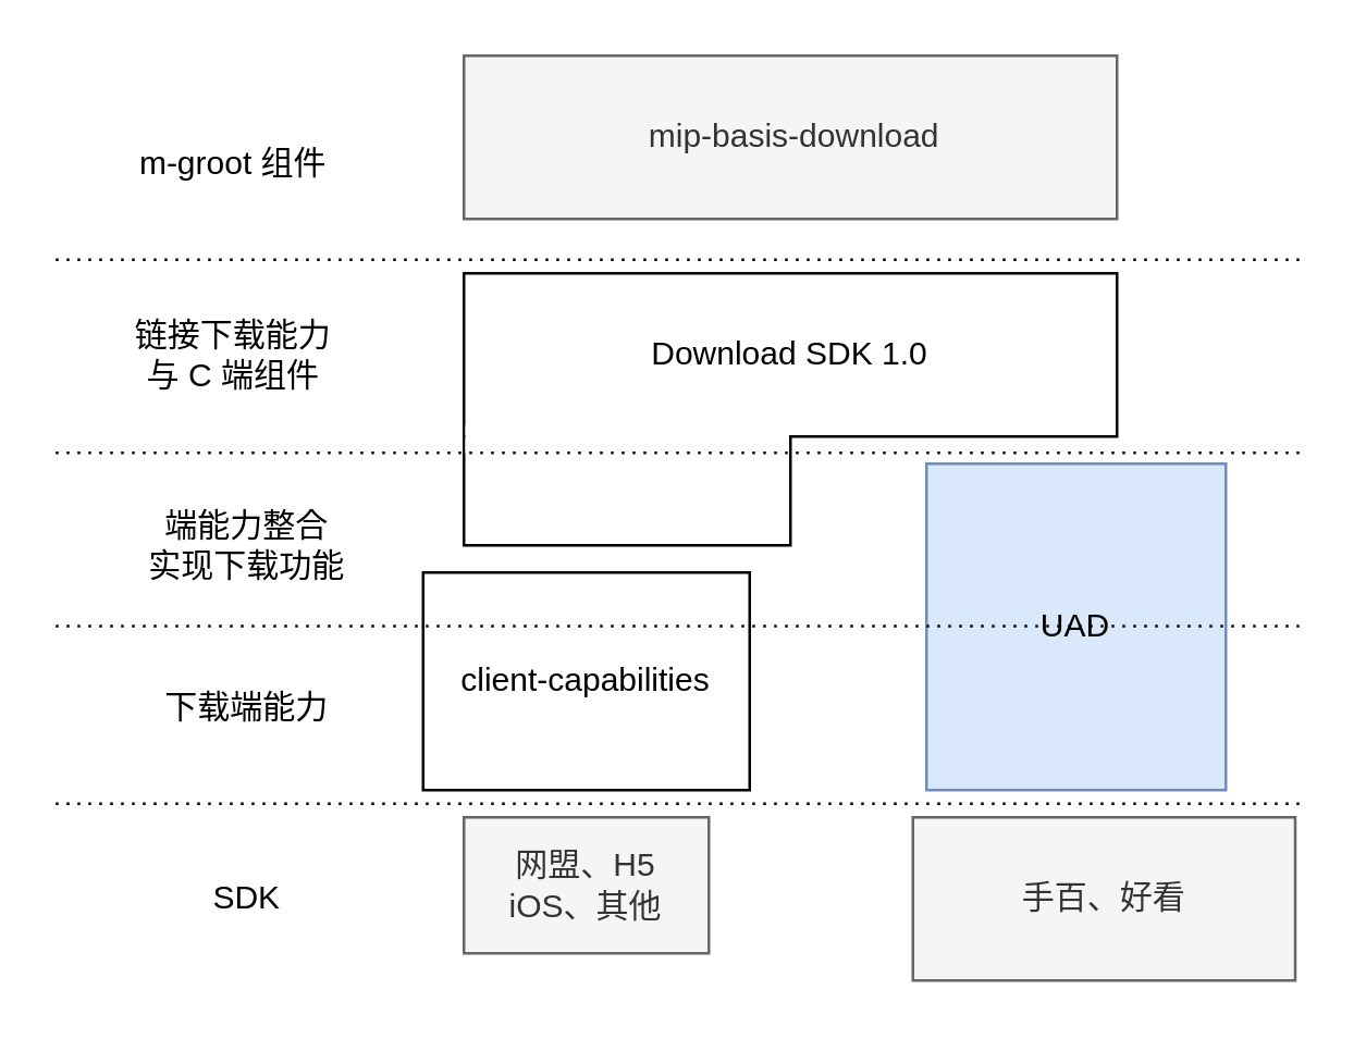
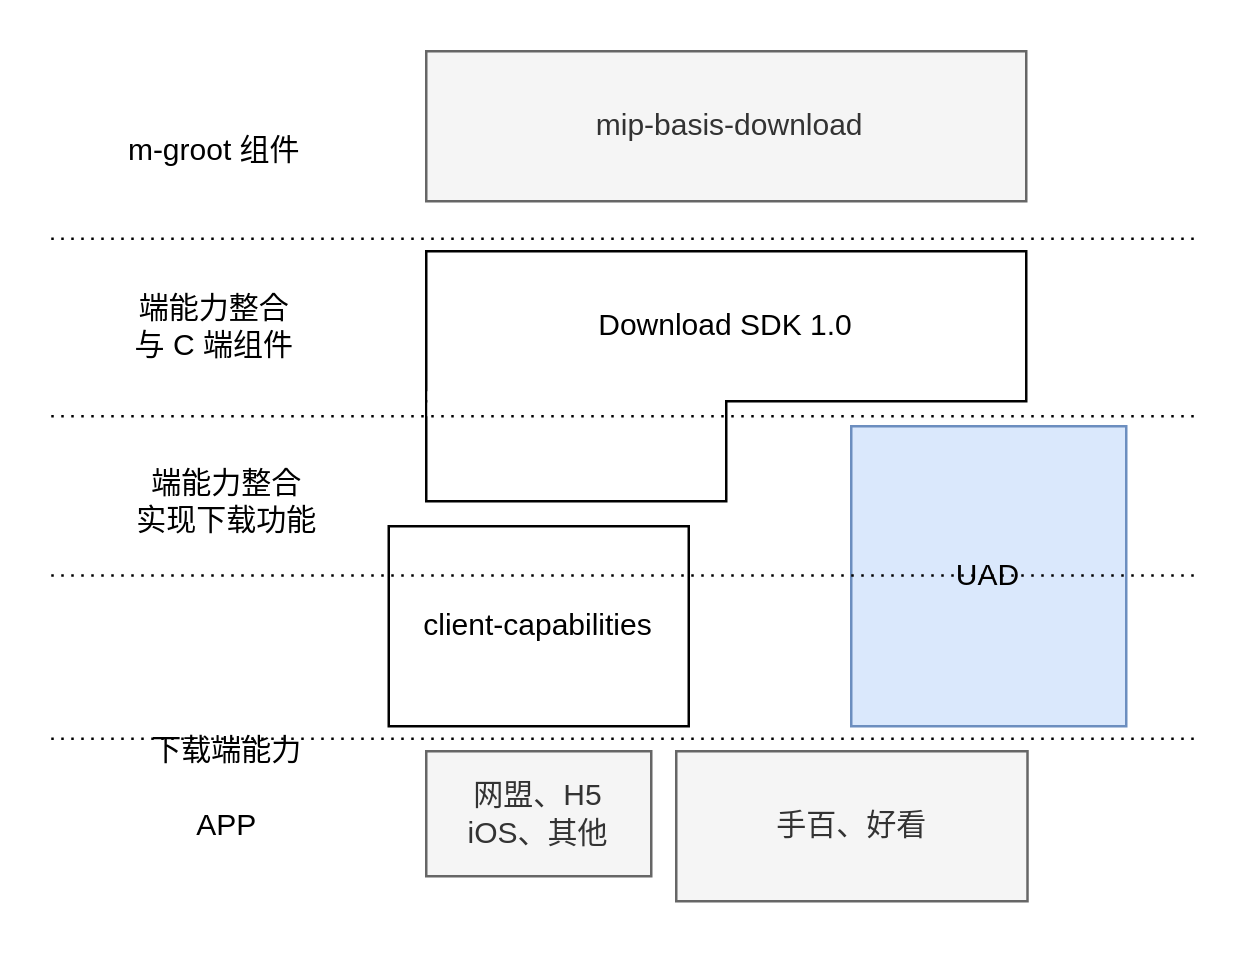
  <mxCell id="0" />
  <mxCell id="1" parent="0" />
  <mxCell id="2" value="Download SDK 1.0" style="rounded=0;whiteSpace=wrap;html=1;" vertex="1" parent="1"><mxGeometry x="170" y="100" width="240" height="60" as="geometry" /></mxCell>
  <mxCell id="3" value="" style="rounded=0;whiteSpace=wrap;html=1;noLabel=0;" vertex="1" parent="1"><mxGeometry x="170" y="160" width="120" height="40" as="geometry" /></mxCell>
  <mxCell id="4" value="" style="rounded=0;whiteSpace=wrap;html=1;fillColor=#ffffff;gradientColor=none;strokeColor=none;imageWidth=23;" vertex="1" parent="1"><mxGeometry x="170.5" y="156" width="119" height="10" as="geometry" /></mxCell>
  <mxCell id="5" value="UAD" style="rounded=0;whiteSpace=wrap;html=1;fillColor=#dae8fc;strokeColor=#6c8ebf;" vertex="1" parent="1"><mxGeometry x="340" y="170" width="110" height="120" as="geometry" /></mxCell>
  <mxCell id="6" value="client-capabilities" style="rounded=0;whiteSpace=wrap;html=1;fillColor=#ffffff;gradientColor=none;" vertex="1" parent="1"><mxGeometry x="155" y="210" width="120" height="80" as="geometry" /></mxCell>
  <mxCell id="7" value="" style="endArrow=none;dashed=1;html=1;dashPattern=1 3;strokeWidth=1;fillColor=#ffe6cc;" edge="1" parent="1"><mxGeometry width="50" height="50" relative="1" as="geometry"><mxPoint x="20" y="229.71" as="sourcePoint" /><mxPoint x="480" y="229.71" as="targetPoint" /></mxGeometry></mxCell>
  <mxCell id="8" value="" style="endArrow=none;dashed=1;html=1;dashPattern=1 3;strokeWidth=1;fillColor=#ffe6cc;" edge="1" parent="1"><mxGeometry width="50" height="50" relative="1" as="geometry"><mxPoint x="20" y="166" as="sourcePoint" /><mxPoint x="480" y="166" as="targetPoint" /></mxGeometry></mxCell>
  <mxCell id="9" value="端能力整合&lt;br&gt;实现下载功能" style="text;html=1;align=center;verticalAlign=middle;resizable=0;points=[];autosize=1;strokeColor=none;" vertex="1" parent="1"><mxGeometry x="45" y="185" width="90" height="30" as="geometry" /></mxCell>
- <mxCell id="10" value="下载端能力" style="text;html=1;align=center;verticalAlign=middle;resizable=0;points=[];autosize=1;strokeColor=none;" vertex="1" parent="1"><mxGeometry x="50" y="250" width="80" height="20" as="geometry" /></mxCell>
- <mxCell id="11" value="链接下载能力&lt;br&gt;与 C 端组件" style="text;html=1;align=center;verticalAlign=middle;resizable=0;points=[];autosize=1;strokeColor=none;" vertex="1" parent="1"><mxGeometry x="40" y="115" width="90" height="30" as="geometry" /></mxCell>
- <mxCell id="12" value="手百、好看" style="rounded=0;whiteSpace=wrap;html=1;fillColor=#f5f5f5;strokeColor=#666666;fontColor=#333333;" vertex="1" parent="1"><mxGeometry x="335" y="300" width="140.5" height="60" as="geometry" /></mxCell>
+ <mxCell id="10" value="下载端能力" style="text;html=1;align=center;verticalAlign=middle;resizable=0;points=[];autosize=1;strokeColor=none;" vertex="1" parent="1"><mxGeometry x="50" y="290" width="80" height="20" as="geometry" /></mxCell>
+ <mxCell id="11" value="端能力整合&lt;br&gt;与 C 端组件" style="text;html=1;align=center;verticalAlign=middle;resizable=0;points=[];autosize=1;strokeColor=none;" vertex="1" parent="1"><mxGeometry x="40" y="115" width="90" height="30" as="geometry" /></mxCell>
+ <mxCell id="12" value="手百、好看" style="rounded=0;whiteSpace=wrap;html=1;fillColor=#f5f5f5;strokeColor=#666666;fontColor=#333333;" vertex="1" parent="1"><mxGeometry x="270" y="300" width="140.5" height="60" as="geometry" /></mxCell>
  <mxCell id="13" value="网盟、H5&lt;br&gt;iOS、其他" style="rounded=0;whiteSpace=wrap;html=1;fillColor=#f5f5f5;strokeColor=#666666;fontColor=#333333;" vertex="1" parent="1"><mxGeometry x="170" y="300" width="90" height="50" as="geometry" /></mxCell>
  <mxCell id="14" value="&amp;nbsp;mip-basis-download" style="rounded=0;whiteSpace=wrap;html=1;fillColor=#f5f5f5;strokeColor=#666666;fontColor=#333333;" vertex="1" parent="1"><mxGeometry x="170" y="20" width="240" height="60" as="geometry" /></mxCell>
  <mxCell id="15" value="" style="endArrow=none;dashed=1;html=1;dashPattern=1 3;strokeWidth=1;fillColor=#ffe6cc;" edge="1" parent="1"><mxGeometry width="50" height="50" relative="1" as="geometry"><mxPoint x="20" y="295" as="sourcePoint" /><mxPoint x="480" y="295" as="targetPoint" /></mxGeometry></mxCell>
- <mxCell id="16" value="SDK" style="text;html=1;align=center;verticalAlign=middle;resizable=0;points=[];autosize=1;strokeColor=none;" vertex="1" parent="1"><mxGeometry x="70" y="320" width="40" height="20" as="geometry" /></mxCell>
+ <mxCell id="16" value="APP" style="text;html=1;align=center;verticalAlign=middle;resizable=0;points=[];autosize=1;strokeColor=none;" vertex="1" parent="1"><mxGeometry x="70" y="320" width="40" height="20" as="geometry" /></mxCell>
  <mxCell id="17" value="m-groot 组件" style="text;html=1;align=center;verticalAlign=middle;resizable=0;points=[];autosize=1;strokeColor=none;" vertex="1" parent="1"><mxGeometry x="45" y="50" width="80" height="20" as="geometry" /></mxCell>
  <mxCell id="18" value="" style="endArrow=none;dashed=1;html=1;dashPattern=1 3;strokeWidth=1;fillColor=#ffe6cc;" edge="1" parent="1"><mxGeometry width="50" height="50" relative="1" as="geometry"><mxPoint x="20" y="95" as="sourcePoint" /><mxPoint x="480" y="95" as="targetPoint" /></mxGeometry></mxCell>
